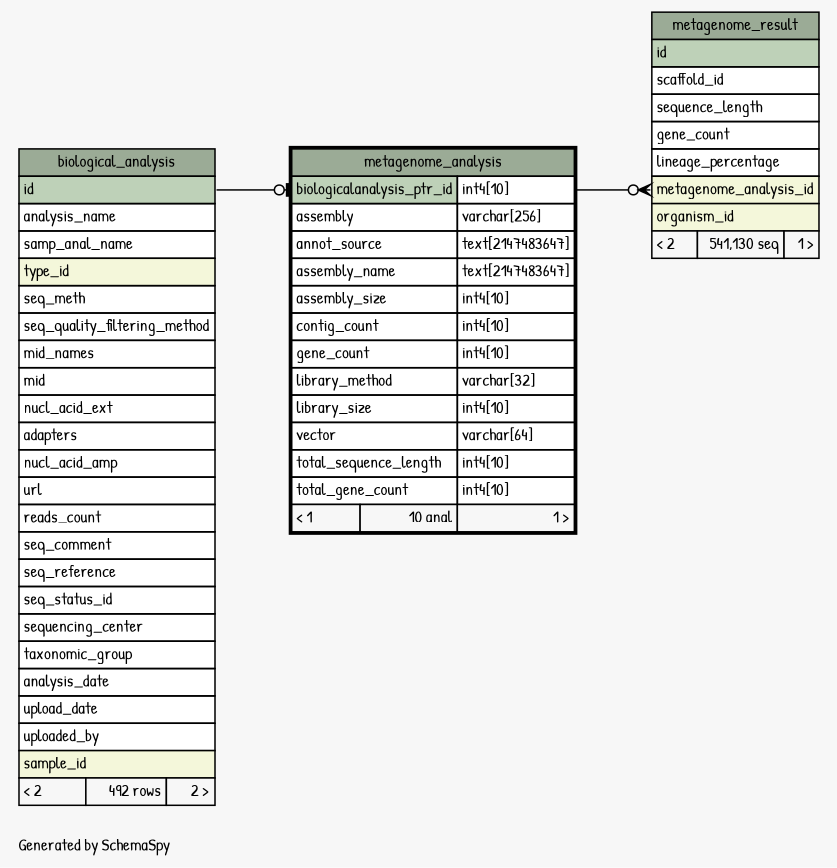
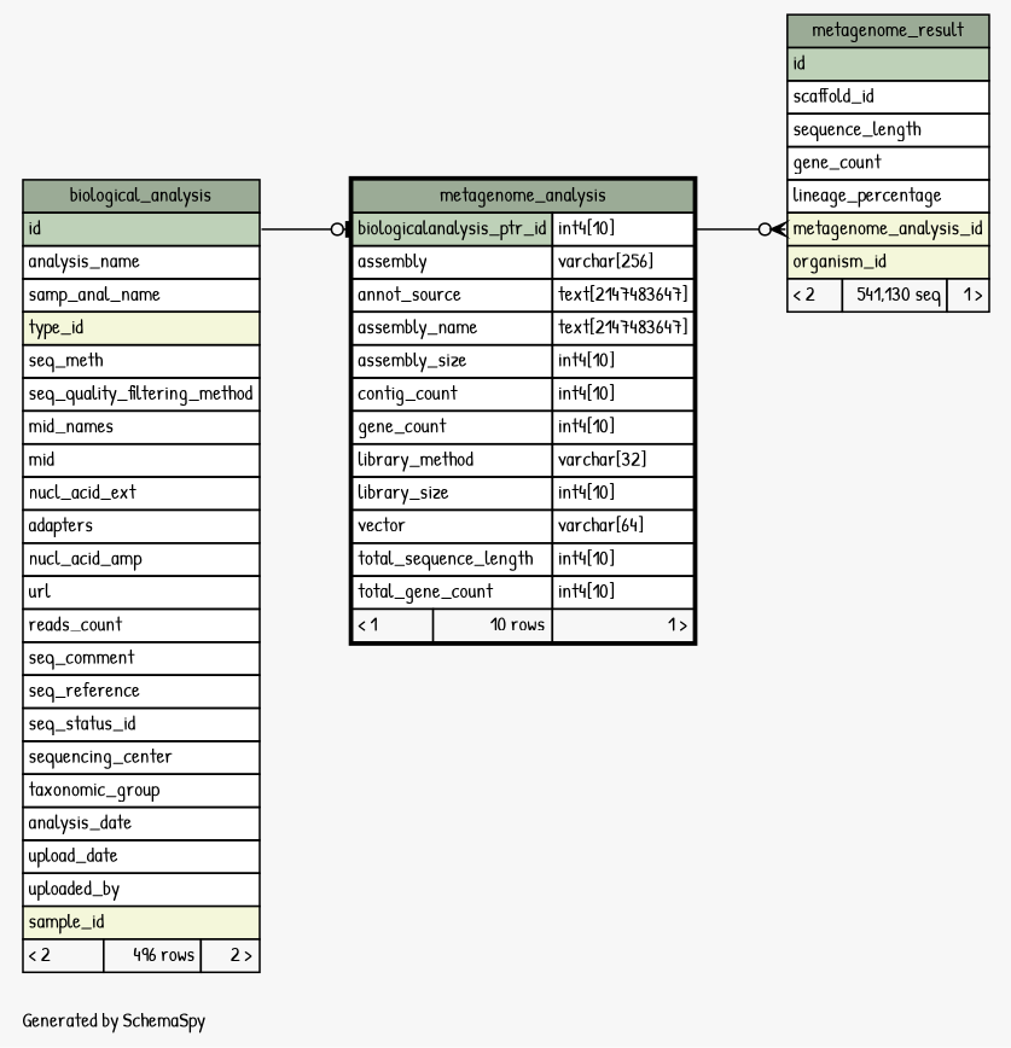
  digraph {
    bgcolor="#f7f7f7"
    fontname="Patrick Hand"
    fontsize=11
    label="\nGenerated by SchemaSpy"
    labeljust=l
    nodesep=0.18
    rankdir=RL
    ranksep=0.46
    node [fontname="Patrick Hand" fontsize=11 shape=plaintext]
    edge [arrowhead=none arrowsize=0.8 dir=back fontname="Patrick Hand"]
-   n1 [label=<     <TABLE BORDER="2" CELLBORDER="1" CELLSPACING="0" BGCOLOR="#ffffff">       <TR><TD COLSPAN="3" BGCOLOR="#9bab96" ALIGN="CENTER">metagenome_analysis</TD></TR>       <TR><TD PORT="biologicalanalysis_ptr_id" COLSPAN="2" BGCOLOR="#bed1b8" ALIGN="LEFT">biologicalanalysis_ptr_id</TD><TD PORT="biologicalanalysis_ptr_id.type" ALIGN="LEFT">int4[10]</TD></TR>       <TR><TD PORT="assembly" COLSPAN="2" ALIGN="LEFT">assembly</TD><TD PORT="assembly.type" ALIGN="LEFT">varchar[256]</TD></TR>       <TR><TD PORT="annot_source" COLSPAN="2" ALIGN="LEFT">annot_source</TD><TD PORT="annot_source.type" ALIGN="LEFT">text[2147483647]</TD></TR>       <TR><TD PORT="assembly_name" COLSPAN="2" ALIGN="LEFT">assembly_name</TD><TD PORT="assembly_name.type" ALIGN="LEFT">text[2147483647]</TD></TR>       <TR><TD PORT="assembly_size" COLSPAN="2" ALIGN="LEFT">assembly_size</TD><TD PORT="assembly_size.type" ALIGN="LEFT">int4[10]</TD></TR>       <TR><TD PORT="contig_count" COLSPAN="2" ALIGN="LEFT">contig_count</TD><TD PORT="contig_count.type" ALIGN="LEFT">int4[10]</TD></TR>       <TR><TD PORT="gene_count" COLSPAN="2" ALIGN="LEFT">gene_count</TD><TD PORT="gene_count.type" ALIGN="LEFT">int4[10]</TD></TR>       <TR><TD PORT="library_method" COLSPAN="2" ALIGN="LEFT">library_method</TD><TD PORT="library_method.type" ALIGN="LEFT">varchar[32]</TD></TR>       <TR><TD PORT="library_size" COLSPAN="2" ALIGN="LEFT">library_size</TD><TD PORT="library_size.type" ALIGN="LEFT">int4[10]</TD></TR>       <TR><TD PORT="vector" COLSPAN="2" ALIGN="LEFT">vector</TD><TD PORT="vector.type" ALIGN="LEFT">varchar[64]</TD></TR>       <TR><TD PORT="total_sequence_length" COLSPAN="2" ALIGN="LEFT">total_sequence_length</TD><TD PORT="total_sequence_length.type" ALIGN="LEFT">int4[10]</TD></TR>       <TR><TD PORT="total_gene_count" COLSPAN="2" ALIGN="LEFT">total_gene_count</TD><TD PORT="total_gene_count.type" ALIGN="LEFT">int4[10]</TD></TR>       <TR><TD ALIGN="LEFT" BGCOLOR="#f7f7f7">&lt; 1</TD><TD ALIGN="RIGHT" BGCOLOR="#f7f7f7">10 anal</TD><TD ALIGN="RIGHT" BGCOLOR="#f7f7f7">1 &gt;</TD></TR>     </TABLE>>]
-   n2 [label=<     <TABLE BORDER="0" CELLBORDER="1" CELLSPACING="0" BGCOLOR="#ffffff">       <TR><TD COLSPAN="3" BGCOLOR="#9bab96" ALIGN="CENTER">biological_analysis</TD></TR>       <TR><TD PORT="id" COLSPAN="3" BGCOLOR="#bed1b8" ALIGN="LEFT">id</TD></TR>       <TR><TD PORT="analysis_name" COLSPAN="3" ALIGN="LEFT">analysis_name</TD></TR>       <TR><TD PORT="samp_anal_name" COLSPAN="3" ALIGN="LEFT">samp_anal_name</TD></TR>       <TR><TD PORT="type_id" COLSPAN="3" BGCOLOR="#f4f7da" ALIGN="LEFT">type_id</TD></TR>       <TR><TD PORT="seq_meth" COLSPAN="3" ALIGN="LEFT">seq_meth</TD></TR>       <TR><TD PORT="seq_quality_filtering_method" COLSPAN="3" ALIGN="LEFT">seq_quality_filtering_method</TD></TR>       <TR><TD PORT="mid_names" COLSPAN="3" ALIGN="LEFT">mid_names</TD></TR>       <TR><TD PORT="mid" COLSPAN="3" ALIGN="LEFT">mid</TD></TR>       <TR><TD PORT="nucl_acid_ext" COLSPAN="3" ALIGN="LEFT">nucl_acid_ext</TD></TR>       <TR><TD PORT="adapters" COLSPAN="3" ALIGN="LEFT">adapters</TD></TR>       <TR><TD PORT="nucl_acid_amp" COLSPAN="3" ALIGN="LEFT">nucl_acid_amp</TD></TR>       <TR><TD PORT="url" COLSPAN="3" ALIGN="LEFT">url</TD></TR>       <TR><TD PORT="reads_count" COLSPAN="3" ALIGN="LEFT">reads_count</TD></TR>       <TR><TD PORT="seq_comment" COLSPAN="3" ALIGN="LEFT">seq_comment</TD></TR>       <TR><TD PORT="seq_reference" COLSPAN="3" ALIGN="LEFT">seq_reference</TD></TR>       <TR><TD PORT="seq_status_id" COLSPAN="3" ALIGN="LEFT">seq_status_id</TD></TR>       <TR><TD PORT="sequencing_center" COLSPAN="3" ALIGN="LEFT">sequencing_center</TD></TR>       <TR><TD PORT="taxonomic_group" COLSPAN="3" ALIGN="LEFT">taxonomic_group</TD></TR>       <TR><TD PORT="analysis_date" COLSPAN="3" ALIGN="LEFT">analysis_date</TD></TR>       <TR><TD PORT="upload_date" COLSPAN="3" ALIGN="LEFT">upload_date</TD></TR>       <TR><TD PORT="uploaded_by" COLSPAN="3" ALIGN="LEFT">uploaded_by</TD></TR>       <TR><TD PORT="sample_id" COLSPAN="3" BGCOLOR="#f4f7da" ALIGN="LEFT">sample_id</TD></TR>       <TR><TD ALIGN="LEFT" BGCOLOR="#f7f7f7">&lt; 2</TD><TD ALIGN="RIGHT" BGCOLOR="#f7f7f7">492 rows</TD><TD ALIGN="RIGHT" BGCOLOR="#f7f7f7">2 &gt;</TD></TR>     </TABLE>>]
+   n1 [label=<     <TABLE BORDER="2" CELLBORDER="1" CELLSPACING="0" BGCOLOR="#ffffff">       <TR><TD COLSPAN="3" BGCOLOR="#9bab96" ALIGN="CENTER">metagenome_analysis</TD></TR>       <TR><TD PORT="biologicalanalysis_ptr_id" COLSPAN="2" BGCOLOR="#bed1b8" ALIGN="LEFT">biologicalanalysis_ptr_id</TD><TD PORT="biologicalanalysis_ptr_id.type" ALIGN="LEFT">int4[10]</TD></TR>       <TR><TD PORT="assembly" COLSPAN="2" ALIGN="LEFT">assembly</TD><TD PORT="assembly.type" ALIGN="LEFT">varchar[256]</TD></TR>       <TR><TD PORT="annot_source" COLSPAN="2" ALIGN="LEFT">annot_source</TD><TD PORT="annot_source.type" ALIGN="LEFT">text[2147483647]</TD></TR>       <TR><TD PORT="assembly_name" COLSPAN="2" ALIGN="LEFT">assembly_name</TD><TD PORT="assembly_name.type" ALIGN="LEFT">text[2147483647]</TD></TR>       <TR><TD PORT="assembly_size" COLSPAN="2" ALIGN="LEFT">assembly_size</TD><TD PORT="assembly_size.type" ALIGN="LEFT">int4[10]</TD></TR>       <TR><TD PORT="contig_count" COLSPAN="2" ALIGN="LEFT">contig_count</TD><TD PORT="contig_count.type" ALIGN="LEFT">int4[10]</TD></TR>       <TR><TD PORT="gene_count" COLSPAN="2" ALIGN="LEFT">gene_count</TD><TD PORT="gene_count.type" ALIGN="LEFT">int4[10]</TD></TR>       <TR><TD PORT="library_method" COLSPAN="2" ALIGN="LEFT">library_method</TD><TD PORT="library_method.type" ALIGN="LEFT">varchar[32]</TD></TR>       <TR><TD PORT="library_size" COLSPAN="2" ALIGN="LEFT">library_size</TD><TD PORT="library_size.type" ALIGN="LEFT">int4[10]</TD></TR>       <TR><TD PORT="vector" COLSPAN="2" ALIGN="LEFT">vector</TD><TD PORT="vector.type" ALIGN="LEFT">varchar[64]</TD></TR>       <TR><TD PORT="total_sequence_length" COLSPAN="2" ALIGN="LEFT">total_sequence_length</TD><TD PORT="total_sequence_length.type" ALIGN="LEFT">int4[10]</TD></TR>       <TR><TD PORT="total_gene_count" COLSPAN="2" ALIGN="LEFT">total_gene_count</TD><TD PORT="total_gene_count.type" ALIGN="LEFT">int4[10]</TD></TR>       <TR><TD ALIGN="LEFT" BGCOLOR="#f7f7f7">&lt; 1</TD><TD ALIGN="RIGHT" BGCOLOR="#f7f7f7">10 rows</TD><TD ALIGN="RIGHT" BGCOLOR="#f7f7f7">1 &gt;</TD></TR>     </TABLE>>]
+   n2 [label=<     <TABLE BORDER="0" CELLBORDER="1" CELLSPACING="0" BGCOLOR="#ffffff">       <TR><TD COLSPAN="3" BGCOLOR="#9bab96" ALIGN="CENTER">biological_analysis</TD></TR>       <TR><TD PORT="id" COLSPAN="3" BGCOLOR="#bed1b8" ALIGN="LEFT">id</TD></TR>       <TR><TD PORT="analysis_name" COLSPAN="3" ALIGN="LEFT">analysis_name</TD></TR>       <TR><TD PORT="samp_anal_name" COLSPAN="3" ALIGN="LEFT">samp_anal_name</TD></TR>       <TR><TD PORT="type_id" COLSPAN="3" BGCOLOR="#f4f7da" ALIGN="LEFT">type_id</TD></TR>       <TR><TD PORT="seq_meth" COLSPAN="3" ALIGN="LEFT">seq_meth</TD></TR>       <TR><TD PORT="seq_quality_filtering_method" COLSPAN="3" ALIGN="LEFT">seq_quality_filtering_method</TD></TR>       <TR><TD PORT="mid_names" COLSPAN="3" ALIGN="LEFT">mid_names</TD></TR>       <TR><TD PORT="mid" COLSPAN="3" ALIGN="LEFT">mid</TD></TR>       <TR><TD PORT="nucl_acid_ext" COLSPAN="3" ALIGN="LEFT">nucl_acid_ext</TD></TR>       <TR><TD PORT="adapters" COLSPAN="3" ALIGN="LEFT">adapters</TD></TR>       <TR><TD PORT="nucl_acid_amp" COLSPAN="3" ALIGN="LEFT">nucl_acid_amp</TD></TR>       <TR><TD PORT="url" COLSPAN="3" ALIGN="LEFT">url</TD></TR>       <TR><TD PORT="reads_count" COLSPAN="3" ALIGN="LEFT">reads_count</TD></TR>       <TR><TD PORT="seq_comment" COLSPAN="3" ALIGN="LEFT">seq_comment</TD></TR>       <TR><TD PORT="seq_reference" COLSPAN="3" ALIGN="LEFT">seq_reference</TD></TR>       <TR><TD PORT="seq_status_id" COLSPAN="3" ALIGN="LEFT">seq_status_id</TD></TR>       <TR><TD PORT="sequencing_center" COLSPAN="3" ALIGN="LEFT">sequencing_center</TD></TR>       <TR><TD PORT="taxonomic_group" COLSPAN="3" ALIGN="LEFT">taxonomic_group</TD></TR>       <TR><TD PORT="analysis_date" COLSPAN="3" ALIGN="LEFT">analysis_date</TD></TR>       <TR><TD PORT="upload_date" COLSPAN="3" ALIGN="LEFT">upload_date</TD></TR>       <TR><TD PORT="uploaded_by" COLSPAN="3" ALIGN="LEFT">uploaded_by</TD></TR>       <TR><TD PORT="sample_id" COLSPAN="3" BGCOLOR="#f4f7da" ALIGN="LEFT">sample_id</TD></TR>       <TR><TD ALIGN="LEFT" BGCOLOR="#f7f7f7">&lt; 2</TD><TD ALIGN="RIGHT" BGCOLOR="#f7f7f7">496 rows</TD><TD ALIGN="RIGHT" BGCOLOR="#f7f7f7">2 &gt;</TD></TR>     </TABLE>>]
    n3 [label=<     <TABLE BORDER="0" CELLBORDER="1" CELLSPACING="0" BGCOLOR="#ffffff">       <TR><TD COLSPAN="3" BGCOLOR="#9bab96" ALIGN="CENTER">metagenome_result</TD></TR>       <TR><TD PORT="id" COLSPAN="3" BGCOLOR="#bed1b8" ALIGN="LEFT">id</TD></TR>       <TR><TD PORT="scaffold_id" COLSPAN="3" ALIGN="LEFT">scaffold_id</TD></TR>       <TR><TD PORT="sequence_length" COLSPAN="3" ALIGN="LEFT">sequence_length</TD></TR>       <TR><TD PORT="gene_count" COLSPAN="3" ALIGN="LEFT">gene_count</TD></TR>       <TR><TD PORT="lineage_percentage" COLSPAN="3" ALIGN="LEFT">lineage_percentage</TD></TR>       <TR><TD PORT="metagenome_analysis_id" COLSPAN="3" BGCOLOR="#f4f7da" ALIGN="LEFT">metagenome_analysis_id</TD></TR>       <TR><TD PORT="organism_id" COLSPAN="3" BGCOLOR="#f4f7da" ALIGN="LEFT">organism_id</TD></TR>       <TR><TD ALIGN="LEFT" BGCOLOR="#f7f7f7">&lt; 2</TD><TD ALIGN="RIGHT" BGCOLOR="#f7f7f7">541,130 seq</TD><TD ALIGN="RIGHT" BGCOLOR="#f7f7f7">1 &gt;</TD></TR>     </TABLE>>]
    n1 -> n2 [arrowtail=teeodot headport="id:e" tailport="biologicalanalysis_ptr_id:w"]
    n3 -> n1 [arrowtail=crowodot headport="biologicalanalysis_ptr_id.type:e" tailport="metagenome_analysis_id:w"]
  }
